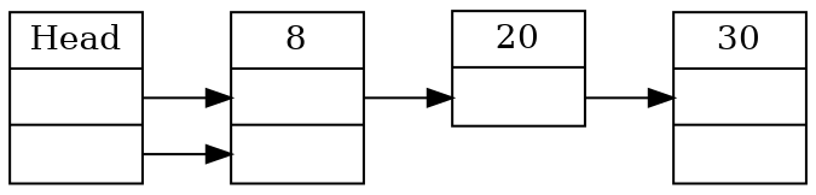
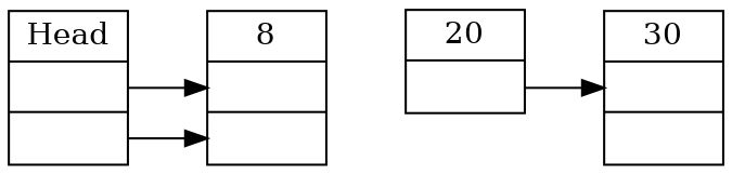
  digraph {
    nodesep=0
    rankdir=LR
    node [shape=record weight=4]
    edge [headport=0 tailport=0]
    n1 [label="Head|<0>|<1>"]
    n2 [label="8|<0>|<1>"]
    n3 [label="20|<0>"]
    n4 [label="30|<0>|<1>"]
    n1 -> n2
    n1 -> n2 [headport=1 tailport=1]
-   n2 -> n3
    n3 -> n4
  }
